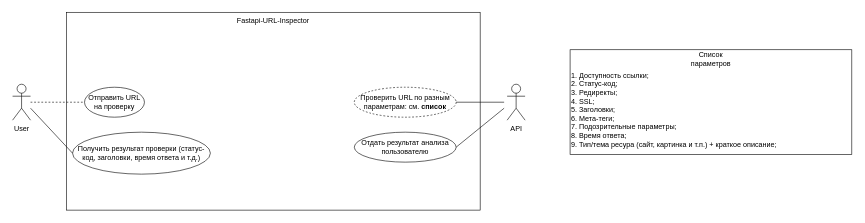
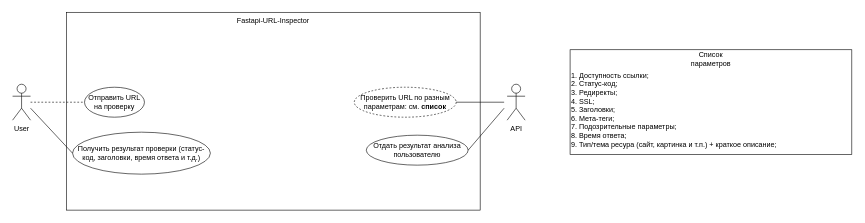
  <mxCell id="0" />
  <mxCell id="1" parent="0" />
  <mxCell id="2" value="" style="rounded=0;whiteSpace=wrap;html=1;verticalAlign=middle;" vertex="1" parent="1"><mxGeometry x="950" y="82.5" width="470" height="175" as="geometry" /></mxCell>
  <mxCell id="3" value="" style="rounded=0;whiteSpace=wrap;html=1;fillColor=none;" vertex="1" parent="1"><mxGeometry x="110" y="20" width="690" height="330" as="geometry" /></mxCell>
  <mxCell id="4" value="User" style="shape=umlActor;verticalLabelPosition=bottom;verticalAlign=top;html=1;outlineConnect=0;" vertex="1" parent="1"><mxGeometry x="20" y="140" width="30" height="60" as="geometry" /></mxCell>
  <mxCell id="5" value="API" style="shape=umlActor;verticalLabelPosition=bottom;verticalAlign=top;html=1;outlineConnect=0;" vertex="1" parent="1"><mxGeometry x="845" y="140" width="30" height="60" as="geometry" /></mxCell>
  <mxCell id="6" value="Проверить URL по разным параметрам: см. &lt;b&gt;список&lt;/b&gt;" style="ellipse;whiteSpace=wrap;html=1;fillColor=none;dashed=1;" vertex="1" parent="1"><mxGeometry x="590" y="145" width="170" height="50" as="geometry" /></mxCell>
  <mxCell id="7" value="Отправить URL на проверку" style="ellipse;whiteSpace=wrap;html=1;fillColor=none;" vertex="1" parent="1"><mxGeometry x="140" y="145" width="100" height="50" as="geometry" /></mxCell>
  <mxCell id="8" value="Получить результат проверки (статус-код, заголовки, время ответа и т.д.)" style="ellipse;whiteSpace=wrap;html=1;fillColor=none;" vertex="1" parent="1"><mxGeometry x="120" y="220" width="230" height="70" as="geometry" /></mxCell>
  <mxCell id="9" value="" style="endArrow=none;html=1;entryX=0;entryY=0.5;entryDx=0;entryDy=0;dashed=1;" edge="1" parent="1" source="4" target="7"><mxGeometry width="50" height="50" relative="1" as="geometry"><mxPoint x="80" y="190" as="sourcePoint" /><mxPoint x="130" y="140" as="targetPoint" /></mxGeometry></mxCell>
  <mxCell id="10" value="" style="endArrow=none;html=1;entryX=0;entryY=0.5;entryDx=0;entryDy=0;" edge="1" parent="1" target="8"><mxGeometry width="50" height="50" relative="1" as="geometry"><mxPoint x="50" y="180" as="sourcePoint" /><mxPoint x="140" y="180" as="targetPoint" /></mxGeometry></mxCell>
  <mxCell id="11" value="" style="endArrow=none;html=1;exitX=1;exitY=0.5;exitDx=0;exitDy=0;" edge="1" parent="1" source="6"><mxGeometry width="50" height="50" relative="1" as="geometry"><mxPoint x="770" y="169.86" as="sourcePoint" /><mxPoint x="840" y="170" as="targetPoint" /></mxGeometry></mxCell>
  <mxCell id="12" value="Список параметров" style="text;html=1;align=center;verticalAlign=middle;whiteSpace=wrap;rounded=0;" vertex="1" parent="1"><mxGeometry x="1140" y="82.5" width="90" height="30" as="geometry" /></mxCell>
  <mxCell id="13" value="1. Доступность ссылки;&lt;div&gt;2. Статус-код;&lt;/div&gt;&lt;div&gt;3. Редиректы;&lt;/div&gt;&lt;div&gt;4. SSL;&lt;/div&gt;&lt;div&gt;5. Заголовки;&lt;/div&gt;&lt;div&gt;6. Мета-теги;&lt;/div&gt;&lt;div&gt;7. Подозрительные параметры;&lt;/div&gt;&lt;div&gt;8. Время ответа;&lt;/div&gt;&lt;div&gt;9. Тип/тема ресура (сайт, картинка и т.п.) + краткое описание;&lt;/div&gt;" style="text;html=1;align=left;verticalAlign=middle;whiteSpace=wrap;rounded=0;" vertex="1" parent="1"><mxGeometry x="950" y="112.5" width="370" height="140" as="geometry" /></mxCell>
- <mxCell id="14" value="Отдать результат анализа пользователю" style="ellipse;whiteSpace=wrap;html=1;fillColor=none;" vertex="1" parent="1"><mxGeometry x="590" y="220" width="170" height="50" as="geometry" /></mxCell>
+ <mxCell id="14" value="Отдать результат анализа пользователю" style="ellipse;whiteSpace=wrap;html=1;fillColor=none;" vertex="1" parent="1"><mxGeometry x="610" y="225" width="170" height="50" as="geometry" /></mxCell>
  <mxCell id="15" value="" style="endArrow=none;html=1;exitX=1;exitY=0.5;exitDx=0;exitDy=0;" edge="1" parent="1" source="14"><mxGeometry width="50" height="50" relative="1" as="geometry"><mxPoint x="790" y="230" as="sourcePoint" /><mxPoint x="840" y="180" as="targetPoint" /></mxGeometry></mxCell>
  <mxCell id="16" value="Fastapi-URL-Inspector" style="text;html=1;align=center;verticalAlign=middle;whiteSpace=wrap;rounded=0;" vertex="1" parent="1"><mxGeometry x="390" y="20" width="130" height="30" as="geometry" /></mxCell>
